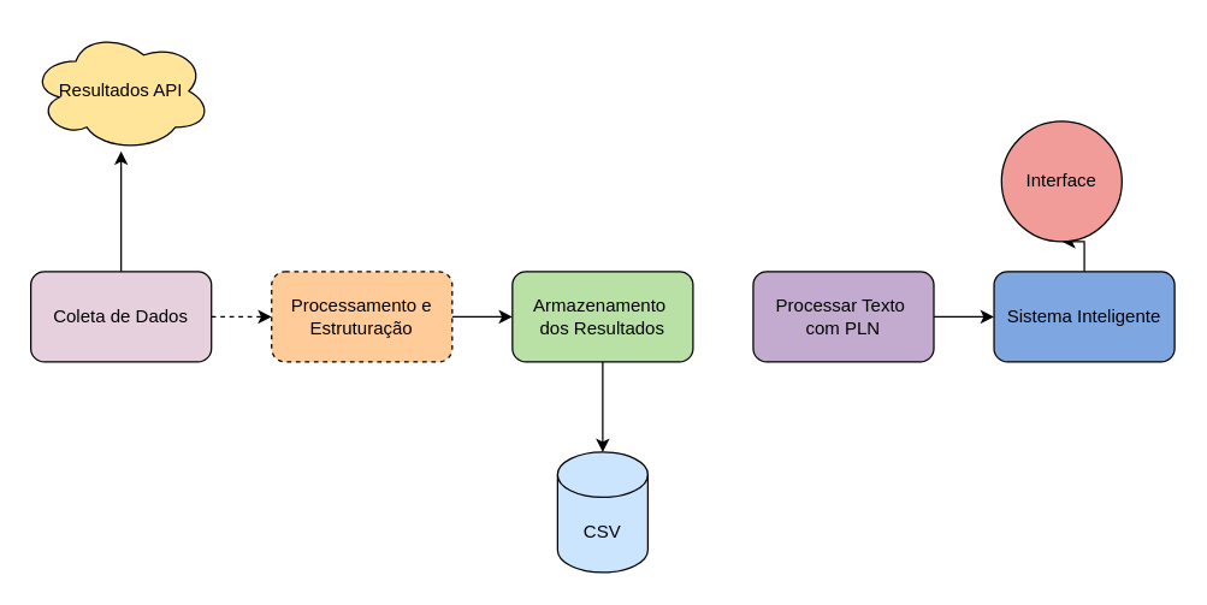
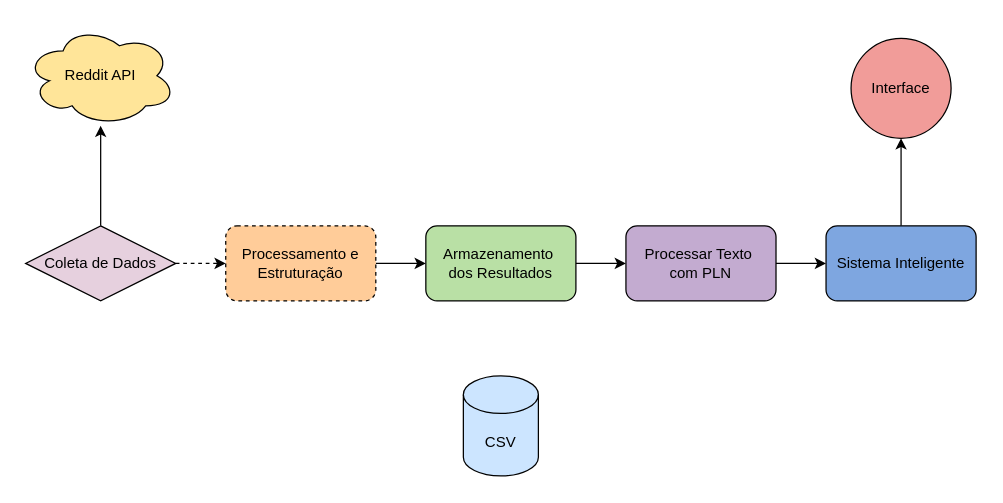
  <mxCell id="0" />
  <mxCell id="1" parent="0" />
  <mxCell id="2" value="" style="edgeStyle=orthogonalEdgeStyle;rounded=0;orthogonalLoop=1;jettySize=auto;html=1;dashed=1;" edge="1" parent="1" source="4" target="6"><mxGeometry relative="1" as="geometry" /></mxCell>
  <mxCell id="3" value="" style="edgeStyle=orthogonalEdgeStyle;rounded=0;orthogonalLoop=1;jettySize=auto;html=1;" edge="1" parent="1" source="4" target="14"><mxGeometry relative="1" as="geometry" /></mxCell>
- <mxCell id="4" value="Coleta de Dados" style="rounded=1;whiteSpace=wrap;html=1;fillColor=#E6D0DE;strokeColor=light-dark(#000000,#FFFFFF);" vertex="1" parent="1"><mxGeometry x="20" y="180" width="120" height="60" as="geometry" /></mxCell>
+ <mxCell id="4" value="Coleta de Dados" style="rhombus;whiteSpace=wrap;html=1;fillColor=#E6D0DE;strokeColor=light-dark(#000000,#FFFFFF);" vertex="1" parent="1"><mxGeometry x="20" y="180" width="120" height="60" as="geometry" /></mxCell>
  <mxCell id="5" value="" style="edgeStyle=orthogonalEdgeStyle;rounded=0;orthogonalLoop=1;jettySize=auto;html=1;" edge="1" parent="1" source="6" target="9"><mxGeometry relative="1" as="geometry" /></mxCell>
  <mxCell id="6" value="Processamento e Estruturação" style="rounded=1;whiteSpace=wrap;html=1;fillColor=light-dark(#FFCC99,var(--ge-dark-color, #121212));dashed=1;" vertex="1" parent="1"><mxGeometry x="180" y="180" width="120" height="60" as="geometry" /></mxCell>
- <mxCell id="8" value="" style="edgeStyle=orthogonalEdgeStyle;rounded=0;orthogonalLoop=1;jettySize=auto;html=1;" edge="1" parent="1" source="9" target="15"><mxGeometry relative="1" as="geometry" /></mxCell>
+ <mxCell id="7" value="" style="edgeStyle=orthogonalEdgeStyle;rounded=0;orthogonalLoop=1;jettySize=auto;html=1;" edge="1" parent="1" source="9" target="11"><mxGeometry relative="1" as="geometry" /></mxCell>
  <mxCell id="9" value="Armazenamento&amp;nbsp;&lt;div&gt;dos Resultados&lt;/div&gt;" style="rounded=1;whiteSpace=wrap;html=1;fillColor=light-dark(#B9E0A5,var(--ge-dark-color, #121212));" vertex="1" parent="1"><mxGeometry x="340" y="180" width="120" height="60" as="geometry" /></mxCell>
  <mxCell id="10" value="" style="edgeStyle=orthogonalEdgeStyle;rounded=0;orthogonalLoop=1;jettySize=auto;html=1;" edge="1" parent="1" source="11" target="13"><mxGeometry relative="1" as="geometry" /></mxCell>
  <mxCell id="11" value="Processar Texto&amp;nbsp;&lt;div&gt;com PLN&lt;/div&gt;" style="rounded=1;whiteSpace=wrap;html=1;fillColor=light-dark(#C3ABD0,var(--ge-dark-color, #121212));" vertex="1" parent="1"><mxGeometry x="500" y="180" width="120" height="60" as="geometry" /></mxCell>
  <mxCell id="12" value="" style="edgeStyle=orthogonalEdgeStyle;rounded=0;orthogonalLoop=1;jettySize=auto;html=1;" edge="1" parent="1" source="13" target="16"><mxGeometry relative="1" as="geometry" /></mxCell>
  <mxCell id="13" value="Sistema Inteligente" style="rounded=1;whiteSpace=wrap;html=1;fillColor=light-dark(#7EA6E0,var(--ge-dark-color, #121212));" vertex="1" parent="1"><mxGeometry x="660" y="180" width="120" height="60" as="geometry" /></mxCell>
- <mxCell id="14" value="Resultados API" style="ellipse;shape=cloud;whiteSpace=wrap;html=1;fillColor=light-dark(#FFE599,var(--ge-dark-color, #121212));" vertex="1" parent="1"><mxGeometry x="20" width="120" height="80" as="geometry" y="20" /></mxCell>
+ <mxCell id="14" value="Reddit API" style="ellipse;shape=cloud;whiteSpace=wrap;html=1;fillColor=light-dark(#FFE599,var(--ge-dark-color, #121212));" vertex="1" parent="1"><mxGeometry x="20" width="120" height="80" as="geometry" y="20" /></mxCell>
  <mxCell id="15" value="CSV" style="shape=cylinder3;whiteSpace=wrap;html=1;boundedLbl=1;backgroundOutline=1;size=15;fillColor=light-dark(#CCE5FF,var(--ge-dark-color, #121212));" vertex="1" parent="1"><mxGeometry x="370" y="300" width="60" height="80" as="geometry" /></mxCell>
- <mxCell id="16" value="Interface" style="ellipse;whiteSpace=wrap;html=1;rounded=1;fillColor=light-dark(#F19C99,var(--ge-dark-color, #121212));" vertex="1" parent="1"><mxGeometry x="665" y="80" width="80" height="80" as="geometry" /></mxCell>
+ <mxCell id="16" value="Interface" style="ellipse;whiteSpace=wrap;html=1;rounded=1;fillColor=light-dark(#F19C99,var(--ge-dark-color, #121212));" vertex="1" parent="1"><mxGeometry x="680" y="30" width="80" height="80" as="geometry" /></mxCell>
